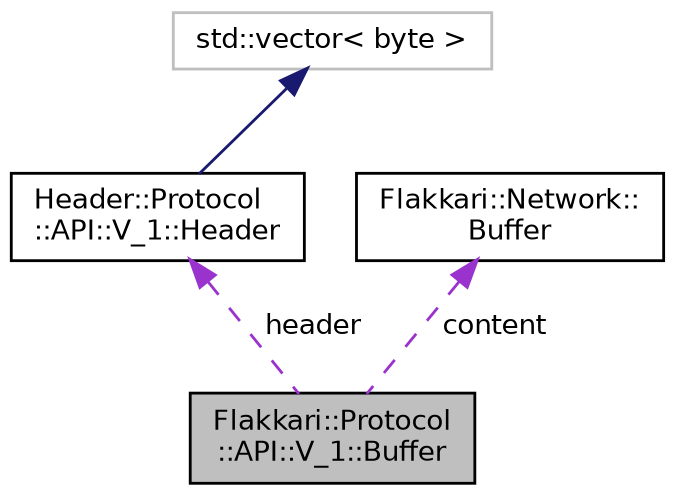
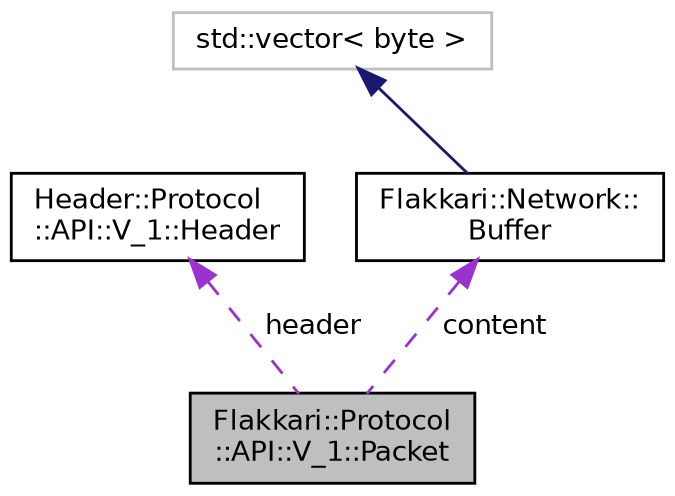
  digraph {
    node [color=black fillcolor=white fontname=Helvetica fontsize=10 shape=record style=filled]
    edge [color=darkorchid3 dir=back fontname=Helvetica fontsize=10 labelfontname=Helvetica labelfontsize=10 style=dashed]
-   n1 [fillcolor=grey75 fontcolor=black height=0.2 label="Flakkari::Protocol\l::API::V_1::Buffer" width=0.4]
+   n1 [fillcolor=grey75 fontcolor=black height=0.2 label="Flakkari::Protocol\l::API::V_1::Packet" width=0.4]
    n2 [height=0.2 label="Header::Protocol\l::API::V_1::Header" width=0.4]
    n3 [height=0.2 label="Flakkari::Network::\lBuffer" width=0.4]
    n4 [color=grey75 height=0.2 label="std::vector\< byte \>" width=0.4]
    n2 -> n1 [label=" header"]
    n3 -> n1 [label=" content"]
-   n4 -> n2 [color=midnightblue style=solid]
+   n4 -> n3 [color=midnightblue style=solid]
  }
